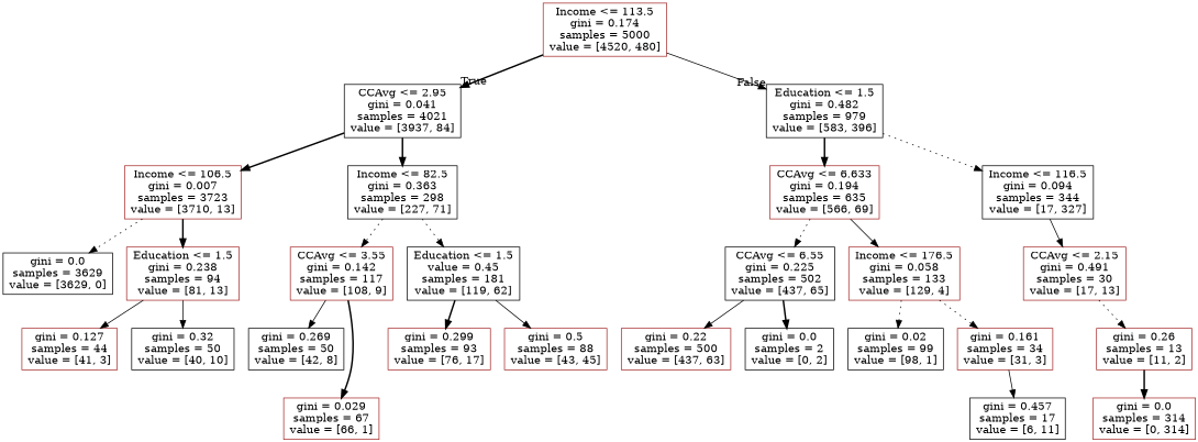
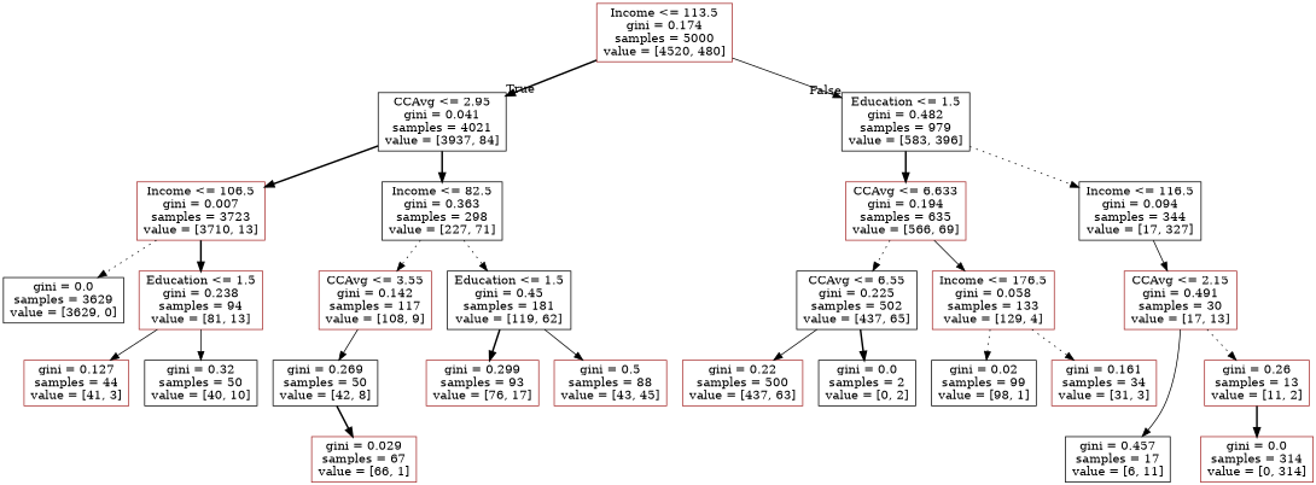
  digraph {
    node [color=brown shape=box]
    edge [style=bold]
    n1 [label="Income <= 113.5\ngini = 0.174\nsamples = 5000\nvalue = [4520, 480]"]
    n2 [color=black label="CCAvg <= 2.95\ngini = 0.041\nsamples = 4021\nvalue = [3937, 84]"]
    n3 [color=black label="Education <= 1.5\ngini = 0.482\nsamples = 979\nvalue = [583, 396]"]
    n4 [label="Income <= 106.5\ngini = 0.007\nsamples = 3723\nvalue = [3710, 13]"]
    n5 [color=black label="Income <= 82.5\ngini = 0.363\nsamples = 298\nvalue = [227, 71]"]
    n6 [label="CCAvg <= 6.633\ngini = 0.194\nsamples = 635\nvalue = [566, 69]"]
    n7 [color=black label="Income <= 116.5\ngini = 0.094\nsamples = 344\nvalue = [17, 327]"]
    n8 [color=black label="gini = 0.0\nsamples = 3629\nvalue = [3629, 0]"]
    n9 [label="Education <= 1.5\ngini = 0.238\nsamples = 94\nvalue = [81, 13]"]
    n10 [label="CCAvg <= 3.55\ngini = 0.142\nsamples = 117\nvalue = [108, 9]"]
-   n11 [color=black label="Education <= 1.5\nvalue = 0.45\nsamples = 181\nvalue = [119, 62]"]
+   n11 [color=black label="Education <= 1.5\ngini = 0.45\nsamples = 181\nvalue = [119, 62]"]
    n12 [label="gini = 0.127\nsamples = 44\nvalue = [41, 3]"]
    n13 [color=black label="gini = 0.32\nsamples = 50\nvalue = [40, 10]"]
    n14 [color=black label="gini = 0.269\nsamples = 50\nvalue = [42, 8]"]
    n15 [label="gini = 0.029\nsamples = 67\nvalue = [66, 1]"]
    n16 [label="gini = 0.299\nsamples = 93\nvalue = [76, 17]"]
    n17 [label="gini = 0.5\nsamples = 88\nvalue = [43, 45]"]
    n18 [color=black label="CCAvg <= 6.55\ngini = 0.225\nsamples = 502\nvalue = [437, 65]"]
    n19 [label="Income <= 176.5\ngini = 0.058\nsamples = 133\nvalue = [129, 4]"]
    n20 [label="CCAvg <= 2.15\ngini = 0.491\nsamples = 30\nvalue = [17, 13]"]
    n21 [label="gini = 0.22\nsamples = 500\nvalue = [437, 63]"]
    n22 [color=black label="gini = 0.0\nsamples = 2\nvalue = [0, 2]"]
    n23 [color=black label="gini = 0.02\nsamples = 99\nvalue = [98, 1]"]
    n24 [label="gini = 0.161\nsamples = 34\nvalue = [31, 3]"]
    n25 [label="gini = 0.26\nsamples = 13\nvalue = [11, 2]"]
    n26 [color=black label="gini = 0.457\nsamples = 17\nvalue = [6, 11]"]
    n27 [label="gini = 0.0\nsamples = 314\nvalue = [0, 314]"]
    n1 -> n2 [headlabel=True labelangle=45 labeldistance=2.5]
    n1 -> n3 [headlabel=False labelangle=-45 labeldistance=2.5 style=solid]
    n2 -> n4
    n2 -> n5
    n3 -> n6
    n3 -> n7 [style=dotted]
    n4 -> n8 [style=dotted]
    n4 -> n9
    n5 -> n10 [style=dotted]
    n5 -> n11 [style=dotted]
    n6 -> n18 [style=dotted]
    n6 -> n19 [style=solid]
    n7 -> n20 [style=solid]
    n9 -> n12 [style=solid]
    n9 -> n13 [style=solid]
    n10 -> n14 [style=solid]
-   n10 -> n15
+   n14 -> n15
    n11 -> n16
    n11 -> n17 [style=solid]
    n18 -> n21 [style=solid]
    n18 -> n22
    n19 -> n23 [style=dotted]
    n19 -> n24 [style=dotted]
    n20 -> n25 [style=dotted]
-   n24 -> n26 [style=solid]
+   n20 -> n26 [style=solid]
    n25 -> n27
  }
